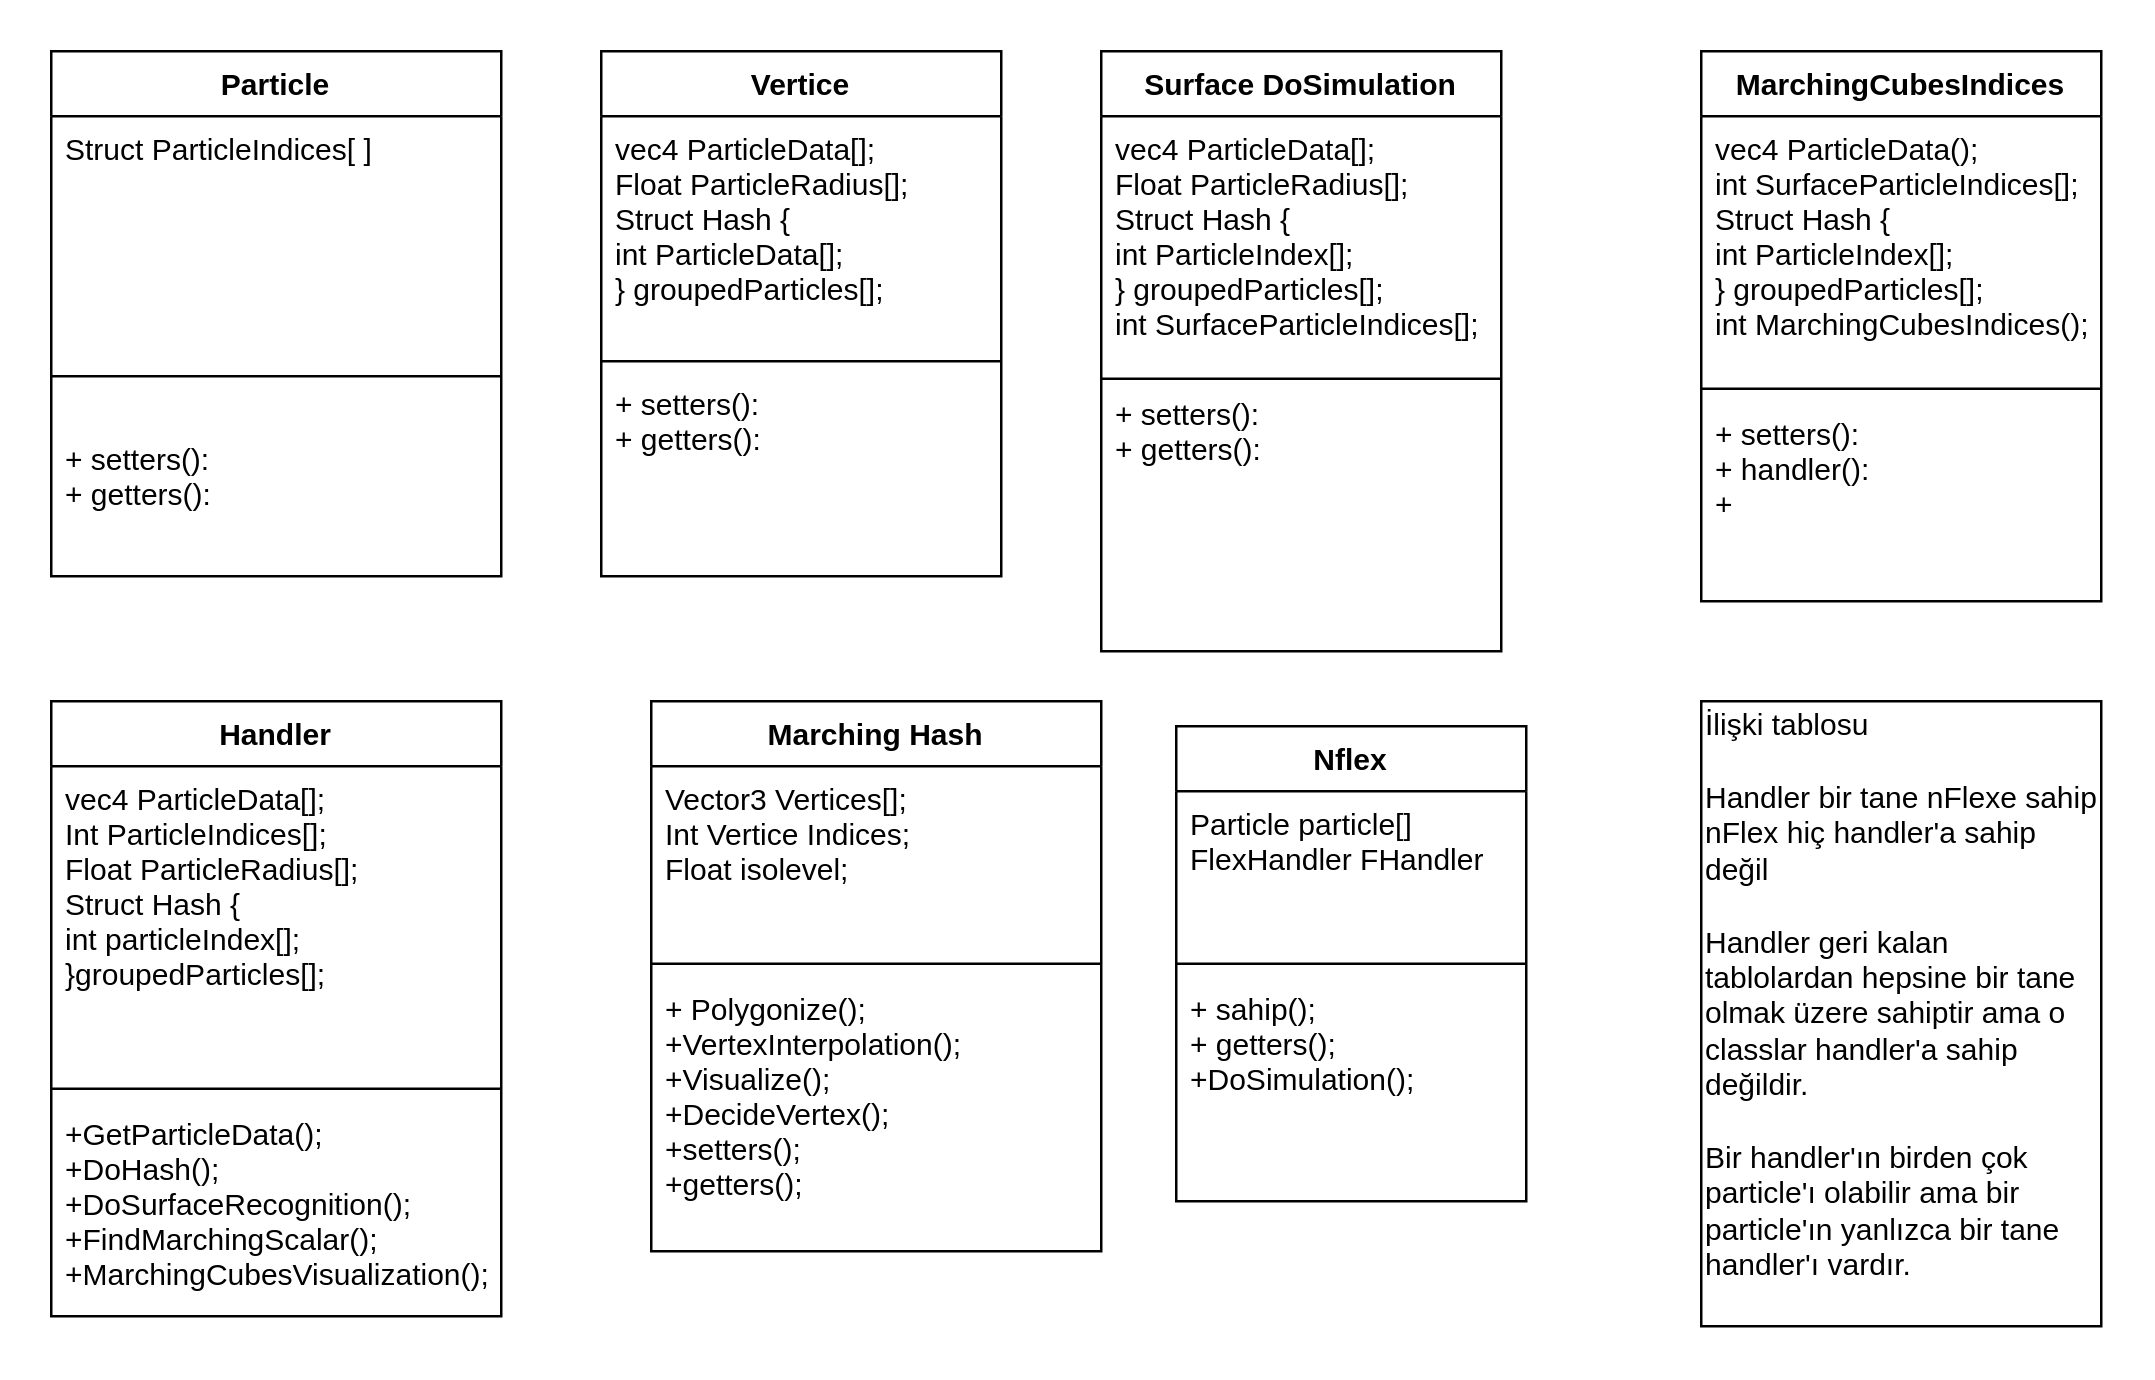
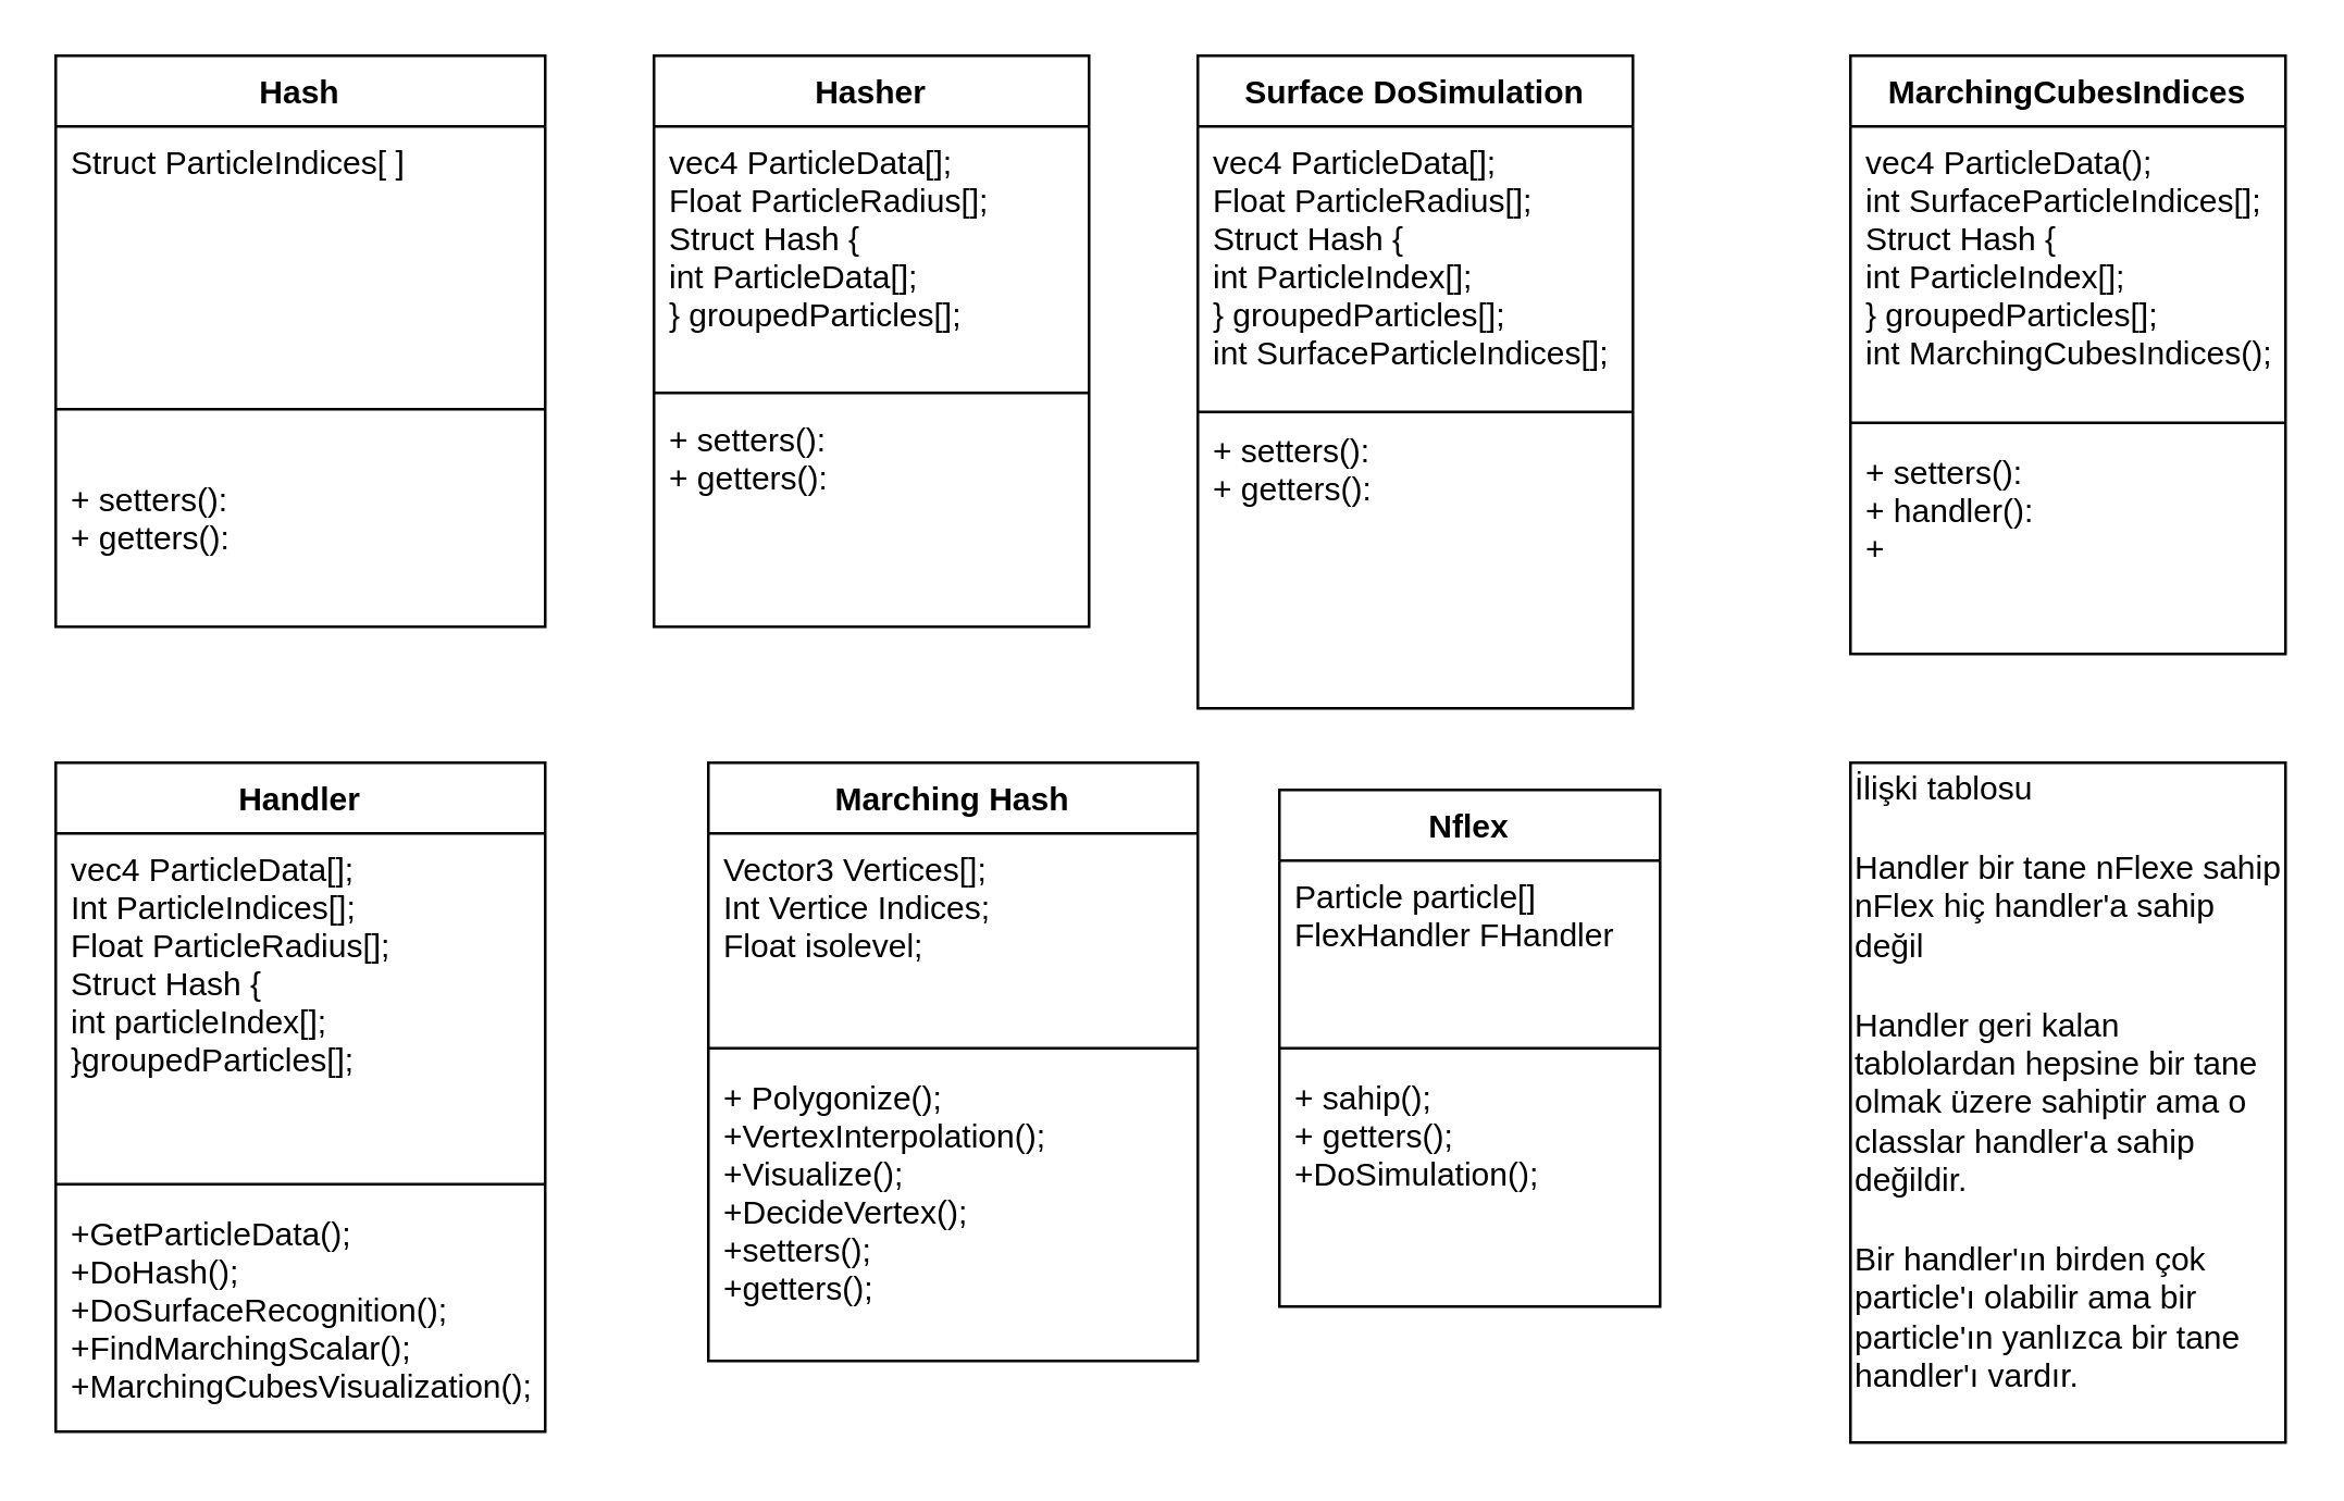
  <mxCell id="0" />
  <mxCell id="1" parent="0" />
- <mxCell id="2" value="Particle" style="swimlane;fontStyle=1;align=center;verticalAlign=top;childLayout=stackLayout;horizontal=1;startSize=26;horizontalStack=0;resizeParent=1;resizeParentMax=0;resizeLast=0;collapsible=1;marginBottom=0;" parent="1" vertex="1"><mxGeometry x="20" y="20" width="180" height="210" as="geometry" /></mxCell>
+ <mxCell id="2" value="Hash" style="swimlane;fontStyle=1;align=center;verticalAlign=top;childLayout=stackLayout;horizontal=1;startSize=26;horizontalStack=0;resizeParent=1;resizeParentMax=0;resizeLast=0;collapsible=1;marginBottom=0;" parent="1" vertex="1"><mxGeometry x="20" y="20" width="180" height="210" as="geometry" /></mxCell>
  <mxCell id="3" value="Struct ParticleIndices[ ]" style="text;strokeColor=none;fillColor=none;align=left;verticalAlign=top;spacingLeft=4;spacingRight=4;overflow=hidden;rotatable=0;points=[[0,0.5],[1,0.5]];portConstraint=eastwest;" parent="2" vertex="1"><mxGeometry y="26" width="180" height="84" as="geometry" /></mxCell>
  <mxCell id="4" value="" style="line;strokeWidth=1;fillColor=none;align=left;verticalAlign=middle;spacingTop=-1;spacingLeft=3;spacingRight=3;rotatable=0;labelPosition=right;points=[];portConstraint=eastwest;" parent="2" vertex="1"><mxGeometry y="110" width="180" height="40" as="geometry" /></mxCell>
  <mxCell id="5" value="+ setters():&#10;+ getters(): " style="text;strokeColor=none;fillColor=none;align=left;verticalAlign=top;spacingLeft=4;spacingRight=4;overflow=hidden;rotatable=0;points=[[0,0.5],[1,0.5]];portConstraint=eastwest;" parent="2" vertex="1"><mxGeometry y="150" width="180" height="60" as="geometry" /></mxCell>
- <mxCell id="6" value="Vertice" style="swimlane;fontStyle=1;align=center;verticalAlign=top;childLayout=stackLayout;horizontal=1;startSize=26;horizontalStack=0;resizeParent=1;resizeParentMax=0;resizeLast=0;collapsible=1;marginBottom=0;" parent="1" vertex="1"><mxGeometry x="240" y="20" width="160" height="210" as="geometry" /></mxCell>
+ <mxCell id="6" value="Hasher" style="swimlane;fontStyle=1;align=center;verticalAlign=top;childLayout=stackLayout;horizontal=1;startSize=26;horizontalStack=0;resizeParent=1;resizeParentMax=0;resizeLast=0;collapsible=1;marginBottom=0;" parent="1" vertex="1"><mxGeometry x="240" y="20" width="160" height="210" as="geometry" /></mxCell>
  <mxCell id="7" value="vec4 ParticleData[];&#10;Float ParticleRadius[];&#10;Struct Hash {&#10;int ParticleData[];&#10;} groupedParticles[];" style="text;strokeColor=none;fillColor=none;align=left;verticalAlign=top;spacingLeft=4;spacingRight=4;overflow=hidden;rotatable=0;points=[[0,0.5],[1,0.5]];portConstraint=eastwest;" parent="6" vertex="1"><mxGeometry y="26" width="160" height="94" as="geometry" /></mxCell>
  <mxCell id="8" value="" style="line;strokeWidth=1;fillColor=none;align=left;verticalAlign=middle;spacingTop=-1;spacingLeft=3;spacingRight=3;rotatable=0;labelPosition=right;points=[];portConstraint=eastwest;" parent="6" vertex="1"><mxGeometry y="120" width="160" height="8" as="geometry" /></mxCell>
  <mxCell id="9" value="+ setters():&#10;+ getters(): " style="text;strokeColor=none;fillColor=none;align=left;verticalAlign=top;spacingLeft=4;spacingRight=4;overflow=hidden;rotatable=0;points=[[0,0.5],[1,0.5]];portConstraint=eastwest;" parent="6" vertex="1"><mxGeometry y="128" width="160" height="82" as="geometry" /></mxCell>
  <mxCell id="10" value="Handler" style="swimlane;fontStyle=1;align=center;verticalAlign=top;childLayout=stackLayout;horizontal=1;startSize=26;horizontalStack=0;resizeParent=1;resizeParentMax=0;resizeLast=0;collapsible=1;marginBottom=0;" parent="1" vertex="1"><mxGeometry x="20" y="280" width="180" height="246" as="geometry" /></mxCell>
  <mxCell id="11" value="vec4 ParticleData[];&#10;Int ParticleIndices[];&#10;Float ParticleRadius[];&#10;Struct Hash {&#10;int particleIndex[];&#10;}groupedParticles[];&#10;" style="text;strokeColor=none;fillColor=none;align=left;verticalAlign=top;spacingLeft=4;spacingRight=4;overflow=hidden;rotatable=0;points=[[0,0.5],[1,0.5]];portConstraint=eastwest;" parent="10" vertex="1"><mxGeometry y="26" width="180" height="124" as="geometry" /></mxCell>
  <mxCell id="12" value="" style="line;strokeWidth=1;fillColor=none;align=left;verticalAlign=middle;spacingTop=-1;spacingLeft=3;spacingRight=3;rotatable=0;labelPosition=right;points=[];portConstraint=eastwest;" parent="10" vertex="1"><mxGeometry y="150" width="180" height="10" as="geometry" /></mxCell>
  <mxCell id="13" value="+GetParticleData();&#10;+DoHash();&#10;+DoSurfaceRecognition();&#10;+FindMarchingScalar();&#10;+MarchingCubesVisualization();" style="text;strokeColor=none;fillColor=none;align=left;verticalAlign=top;spacingLeft=4;spacingRight=4;overflow=hidden;rotatable=0;points=[[0,0.5],[1,0.5]];portConstraint=eastwest;" parent="10" vertex="1"><mxGeometry y="160" width="180" height="86" as="geometry" /></mxCell>
  <mxCell id="14" value="MarchingCubesIndices" style="swimlane;fontStyle=1;align=center;verticalAlign=top;childLayout=stackLayout;horizontal=1;startSize=26;horizontalStack=0;resizeParent=1;resizeParentMax=0;resizeLast=0;collapsible=1;marginBottom=0;" parent="1" vertex="1"><mxGeometry x="680" y="20" width="160" height="220" as="geometry" /></mxCell>
  <mxCell id="15" value="vec4 ParticleData();&#10;int SurfaceParticleIndices[];&#10;Struct Hash {&#10;int ParticleIndex[];&#10;} groupedParticles[];&#10;int MarchingCubesIndices();" style="text;strokeColor=none;fillColor=none;align=left;verticalAlign=top;spacingLeft=4;spacingRight=4;overflow=hidden;rotatable=0;points=[[0,0.5],[1,0.5]];portConstraint=eastwest;" parent="14" vertex="1"><mxGeometry y="26" width="160" height="104" as="geometry" /></mxCell>
  <mxCell id="16" value="" style="line;strokeWidth=1;fillColor=none;align=left;verticalAlign=middle;spacingTop=-1;spacingLeft=3;spacingRight=3;rotatable=0;labelPosition=right;points=[];portConstraint=eastwest;" parent="14" vertex="1"><mxGeometry y="130" width="160" height="10" as="geometry" /></mxCell>
  <mxCell id="17" value="+ setters():&#10;+ handler(): &#10;+" style="text;strokeColor=none;fillColor=none;align=left;verticalAlign=top;spacingLeft=4;spacingRight=4;overflow=hidden;rotatable=0;points=[[0,0.5],[1,0.5]];portConstraint=eastwest;" parent="14" vertex="1"><mxGeometry y="140" width="160" height="80" as="geometry" /></mxCell>
  <mxCell id="18" value="Surface DoSimulation" style="swimlane;fontStyle=1;align=center;verticalAlign=top;childLayout=stackLayout;horizontal=1;startSize=26;horizontalStack=0;resizeParent=1;resizeParentMax=0;resizeLast=0;collapsible=1;marginBottom=0;" parent="1" vertex="1"><mxGeometry x="440" y="20" width="160" height="240" as="geometry" /></mxCell>
  <mxCell id="19" value="vec4 ParticleData[];&#10;Float ParticleRadius[];&#10;Struct Hash {&#10;int ParticleIndex[];&#10;} groupedParticles[];&#10;int SurfaceParticleIndices[];" style="text;strokeColor=none;fillColor=none;align=left;verticalAlign=top;spacingLeft=4;spacingRight=4;overflow=hidden;rotatable=0;points=[[0,0.5],[1,0.5]];portConstraint=eastwest;" parent="18" vertex="1"><mxGeometry y="26" width="160" height="104" as="geometry" /></mxCell>
  <mxCell id="20" value="" style="line;strokeWidth=1;fillColor=none;align=left;verticalAlign=middle;spacingTop=-1;spacingLeft=3;spacingRight=3;rotatable=0;labelPosition=right;points=[];portConstraint=eastwest;" parent="18" vertex="1"><mxGeometry y="130" width="160" height="2" as="geometry" /></mxCell>
  <mxCell id="21" value="+ setters():&#10;+ getters(): " style="text;strokeColor=none;fillColor=none;align=left;verticalAlign=top;spacingLeft=4;spacingRight=4;overflow=hidden;rotatable=0;points=[[0,0.5],[1,0.5]];portConstraint=eastwest;" parent="18" vertex="1"><mxGeometry y="132" width="160" height="108" as="geometry" /></mxCell>
  <mxCell id="22" value="Marching Hash" style="swimlane;fontStyle=1;align=center;verticalAlign=top;childLayout=stackLayout;horizontal=1;startSize=26;horizontalStack=0;resizeParent=1;resizeParentMax=0;resizeLast=0;collapsible=1;marginBottom=0;" parent="1" vertex="1"><mxGeometry x="260" y="280" width="180" height="220" as="geometry" /></mxCell>
  <mxCell id="23" value="Vector3 Vertices[];&#10;Int Vertice Indices;&#10;Float isolevel;" style="text;strokeColor=none;fillColor=none;align=left;verticalAlign=top;spacingLeft=4;spacingRight=4;overflow=hidden;rotatable=0;points=[[0,0.5],[1,0.5]];portConstraint=eastwest;" parent="22" vertex="1"><mxGeometry y="26" width="180" height="74" as="geometry" /></mxCell>
  <mxCell id="24" value="" style="line;strokeWidth=1;fillColor=none;align=left;verticalAlign=middle;spacingTop=-1;spacingLeft=3;spacingRight=3;rotatable=0;labelPosition=right;points=[];portConstraint=eastwest;" parent="22" vertex="1"><mxGeometry y="100" width="180" height="10" as="geometry" /></mxCell>
  <mxCell id="25" value="+ Polygonize();&#10;+VertexInterpolation();&#10;+Visualize();&#10;+DecideVertex();&#10;+setters();&#10;+getters();" style="text;strokeColor=none;fillColor=none;align=left;verticalAlign=top;spacingLeft=4;spacingRight=4;overflow=hidden;rotatable=0;points=[[0,0.5],[1,0.5]];portConstraint=eastwest;" parent="22" vertex="1"><mxGeometry y="110" width="180" height="110" as="geometry" /></mxCell>
  <mxCell id="26" value="İlişki tablosu&lt;br&gt;&lt;br&gt;Handler bir tane nFlexe sahip nFlex hiç handler'a sahip değil&lt;br&gt;&lt;br&gt;Handler geri kalan tablolardan hepsine bir tane olmak üzere sahiptir ama o classlar handler'a sahip değildir.&lt;br&gt;&lt;br&gt;Bir handler'ın birden çok particle'ı olabilir ama bir particle'ın yanlızca bir tane handler'ı vardır.&lt;br&gt;&lt;br&gt;" style="rounded=0;whiteSpace=wrap;html=1;align=left;" parent="1" vertex="1"><mxGeometry x="680" y="280" width="160" height="250" as="geometry" /></mxCell>
  <mxCell id="27" value="Nflex" style="swimlane;fontStyle=1;align=center;verticalAlign=top;childLayout=stackLayout;horizontal=1;startSize=26;horizontalStack=0;resizeParent=1;resizeParentMax=0;resizeLast=0;collapsible=1;marginBottom=0;" parent="1" vertex="1"><mxGeometry x="470" y="290" width="140" height="190" as="geometry" /></mxCell>
  <mxCell id="28" value="Particle particle[]&#10;FlexHandler FHandler&#10;&#10;" style="text;strokeColor=none;fillColor=none;align=left;verticalAlign=top;spacingLeft=4;spacingRight=4;overflow=hidden;rotatable=0;points=[[0,0.5],[1,0.5]];portConstraint=eastwest;" parent="27" vertex="1"><mxGeometry y="26" width="140" height="64" as="geometry" /></mxCell>
  <mxCell id="29" value="" style="line;strokeWidth=1;fillColor=none;align=left;verticalAlign=middle;spacingTop=-1;spacingLeft=3;spacingRight=3;rotatable=0;labelPosition=right;points=[];portConstraint=eastwest;" parent="27" vertex="1"><mxGeometry y="90" width="140" height="10" as="geometry" /></mxCell>
  <mxCell id="30" value="+ sahip();&#10;+ getters();&#10;+DoSimulation();" style="text;strokeColor=none;fillColor=none;align=left;verticalAlign=top;spacingLeft=4;spacingRight=4;overflow=hidden;rotatable=0;points=[[0,0.5],[1,0.5]];portConstraint=eastwest;" parent="27" vertex="1"><mxGeometry y="100" width="140" height="90" as="geometry" /></mxCell>
